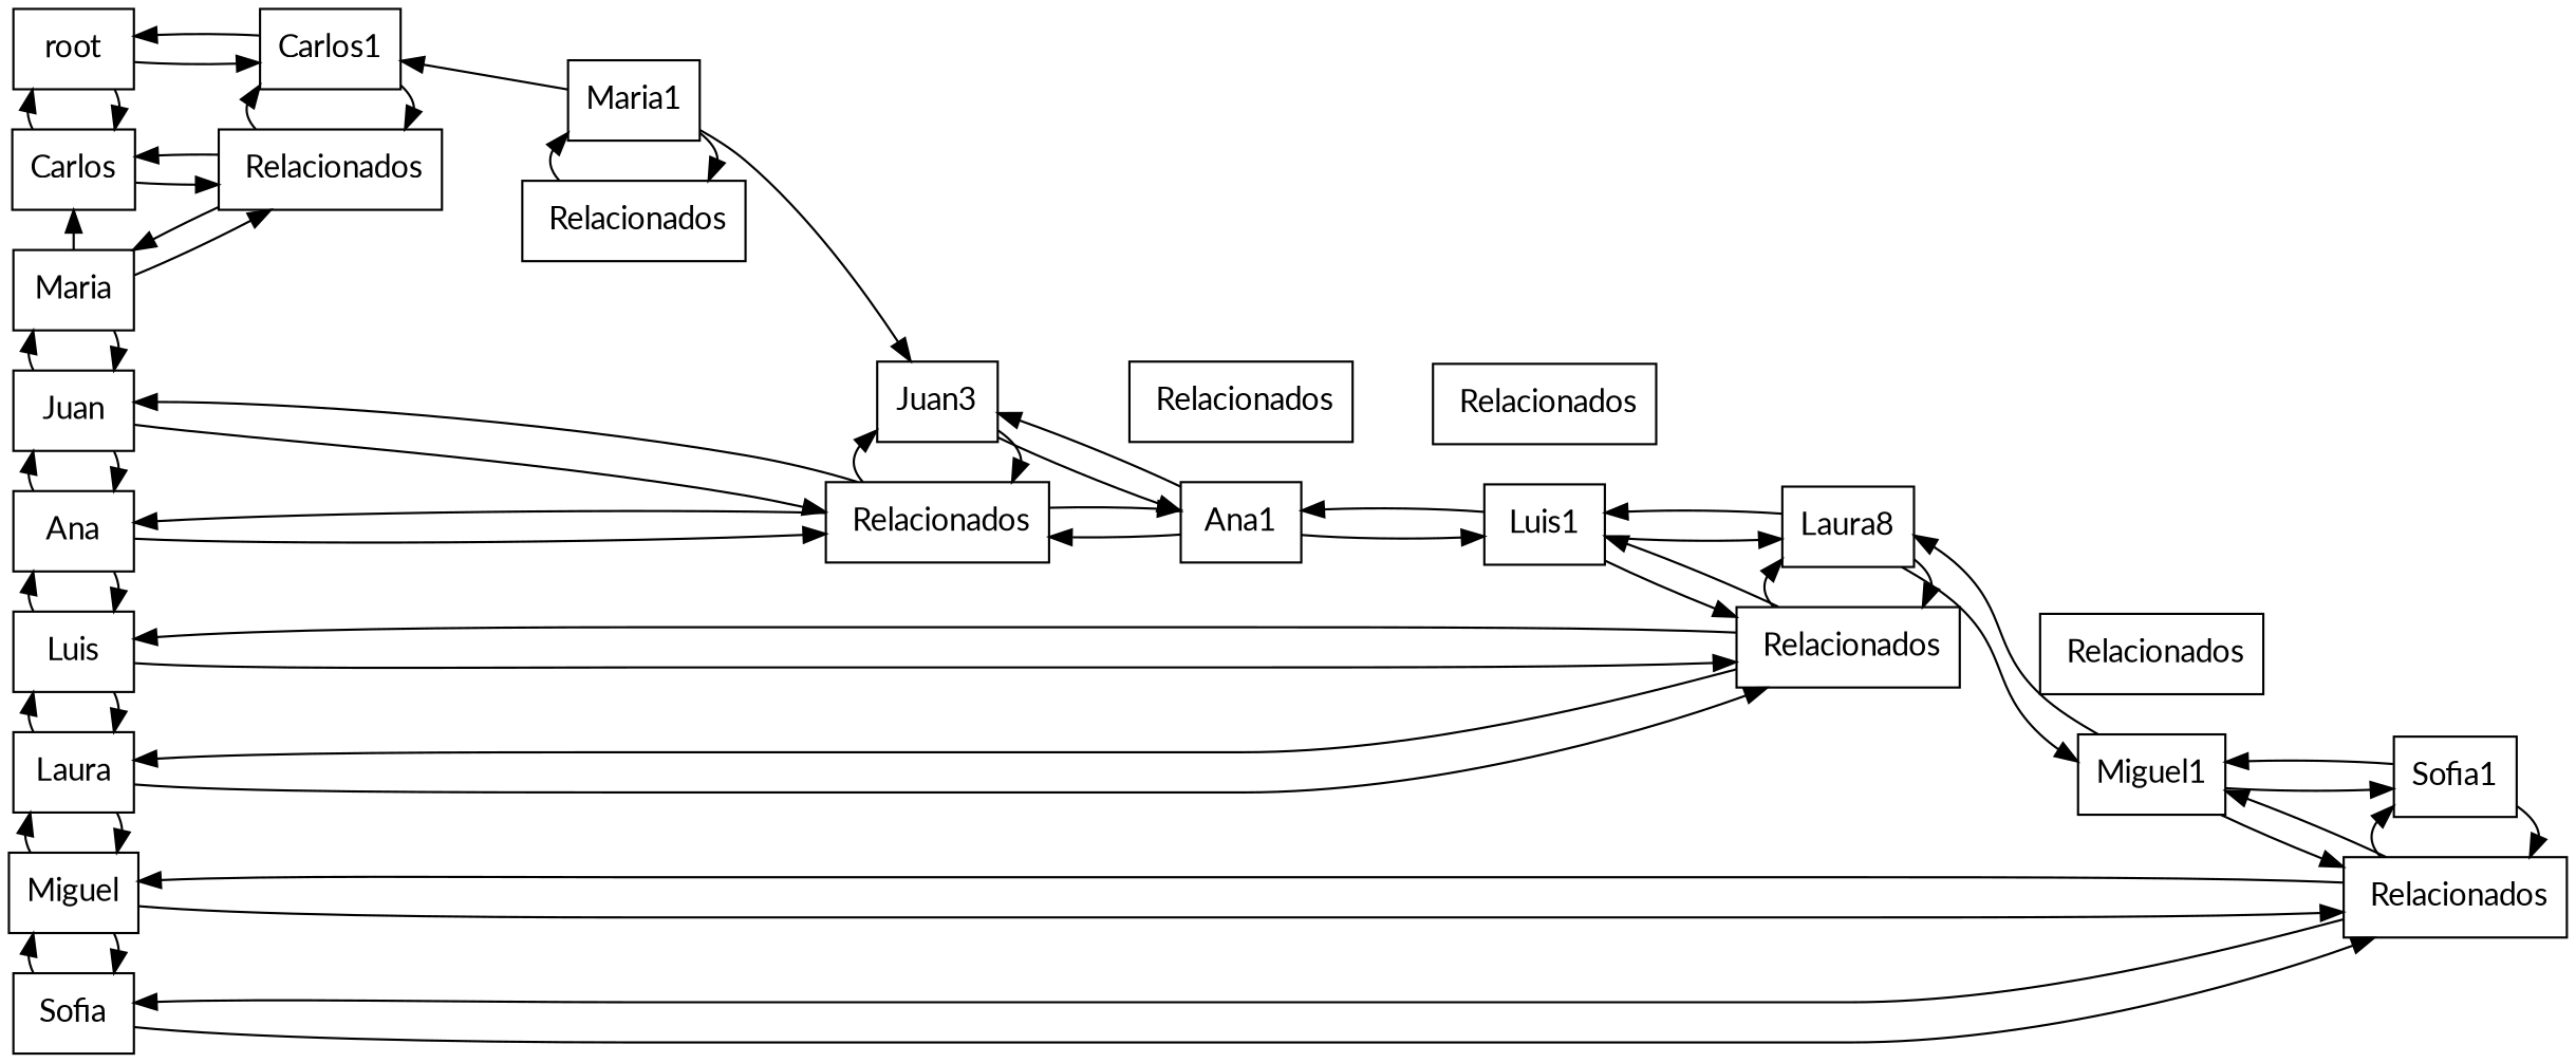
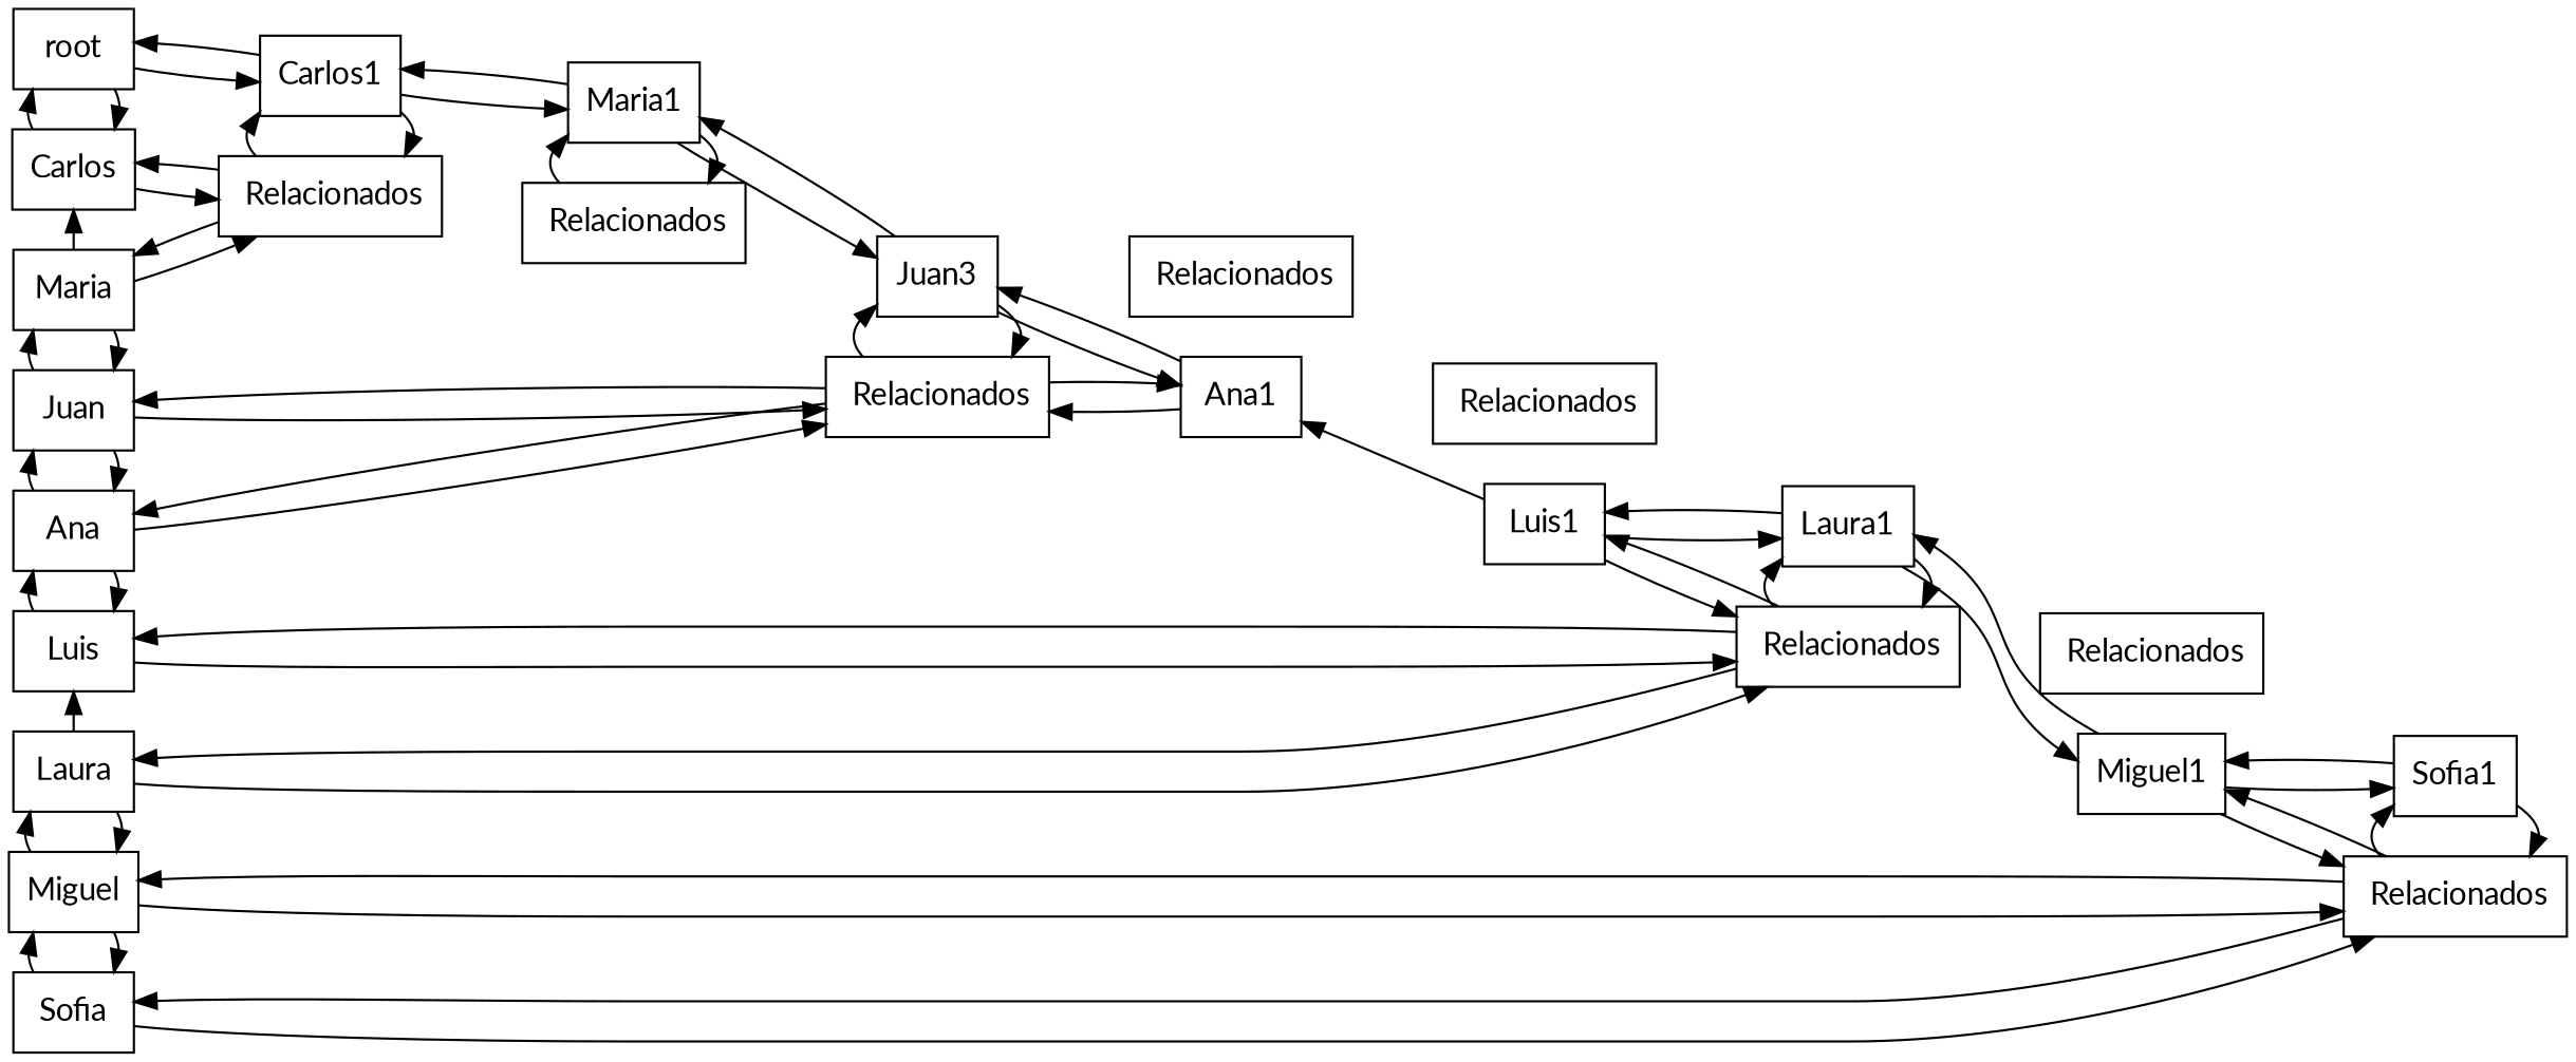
  digraph {
    fontname=Lato
    rankdir=LR
    node [fontname=Lato group=0 shape=box]
    edge [fontname=Lato dir=back]
    n1 [label=root]
    n2 [label=Carlos]
    n3 [label=Maria]
    n4 [label=Juan]
    n5 [label=Ana]
    n6 [label=Luis]
    n7 [label=Laura]
    n8 [label=Miguel]
    n9 [label=Sofia]
    n10 [group=1 label=Carlos1]
    n11 [group=1 label=" Relacionados"]
    n12 [group=2 label=Maria1]
    n13 [group=2 label=" Relacionados"]
    n14 [group=3 label=" Relacionados"]
    n15 [group=3 label=Juan3]
    n16 [group=4 label=Ana1]
    n17 [group=4 label=" Relacionados"]
    n18 [group=5 label=Luis1]
    n19 [group=5 label=" Relacionados"]
    n20 [group=6 label=" Relacionados"]
-   n21 [group=6 label=Laura8]
+   n21 [group=6 label=Laura1]
    n22 [group=7 label=Miguel1]
    n23 [group=7 label=" Relacionados"]
    n24 [group=8 label=" Relacionados"]
    n25 [group=8 label=Sofia1]
    subgraph sub_1 {
      rank=same
      n1
      n2
      n3
      n4
      n5
      n6
      n7
      n8
      n9
    }
    subgraph sub_2 {
      rank=same
      n10
      n11
    }
    subgraph sub_3 {
      rank=same
      n12
      n13
    }
    subgraph sub_4 {
      rank=same
      n14
      n15
    }
    subgraph sub_5 {
      rank=same
      n16
      n17
    }
    subgraph sub_6 {
      rank=same
      n18
      n19
    }
    subgraph sub_7 {
      rank=same
      n20
      n21
    }
    subgraph sub_8 {
      rank=same
      n22
      n23
    }
    subgraph sub_9 {
      rank=same
      n24
      n25
    }
    n1 -> n2 [dir=""]
    n1 -> n2
    n1 -> n10 [dir=""]
    n1 -> n10
    n2 -> n3
    n2 -> n11 [dir=""]
    n2 -> n11
    n3 -> n4 [dir=""]
    n3 -> n4
    n3 -> n11 [dir=""]
    n3 -> n11
    n4 -> n5 [dir=""]
    n4 -> n5
    n4 -> n14 [dir=""]
    n4 -> n14
    n5 -> n6 [dir=""]
    n5 -> n6
    n5 -> n14 [dir=""]
    n5 -> n14
-   n6 -> n7 [dir=""]
    n6 -> n7
    n6 -> n20 [dir=""]
    n6 -> n20
    n7 -> n8 [dir=""]
    n7 -> n8
    n7 -> n20 [dir=""]
    n7 -> n20
    n8 -> n9 [dir=""]
    n8 -> n9
    n8 -> n24 [dir=""]
    n8 -> n24
    n9 -> n24 [dir=""]
    n9 -> n24
    n10 -> n11 [dir=""]
    n10 -> n11
+   n10 -> n12 [dir=""]
    n10 -> n12
    n12 -> n13 [dir=""]
    n12 -> n13
    n12 -> n15 [dir=""]
+   n12 -> n15
    n15 -> n14 [dir=""]
    n15 -> n14
    n15 -> n16 [dir=""]
    n15 -> n16
    n16 -> n14 [dir=""]
    n16 -> n14
-   n16 -> n18 [dir=""]
    n16 -> n18
    n18 -> n20 [dir=""]
    n18 -> n20
    n18 -> n21 [dir=""]
    n18 -> n21
    n21 -> n20 [dir=""]
    n21 -> n20
    n21 -> n22 [dir=""]
    n21 -> n22
    n22 -> n24 [dir=""]
    n22 -> n24
    n22 -> n25 [dir=""]
    n22 -> n25
    n25 -> n24 [dir=""]
    n25 -> n24
  }
